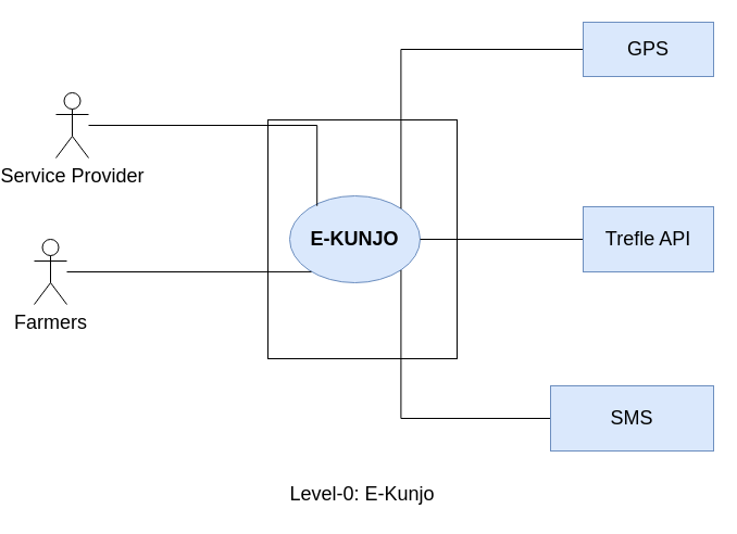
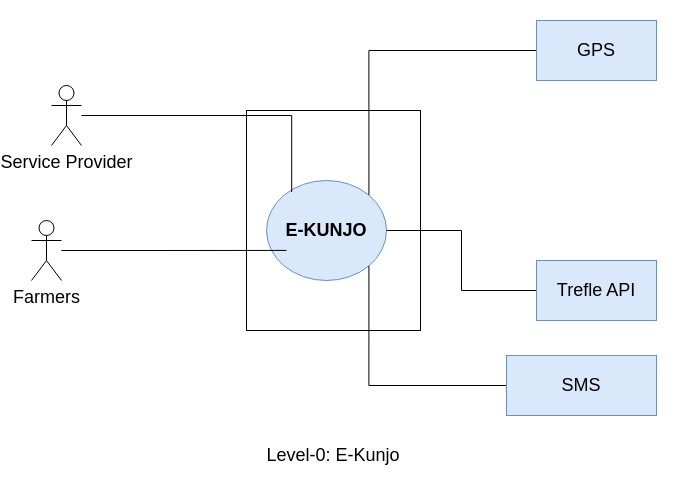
  <mxCell id="0" />
  <mxCell id="1" parent="0" />
  <mxCell id="2" value="" style="rounded=0;whiteSpace=wrap;html=1;fontSize=18;" vertex="1" parent="1"><mxGeometry x="235" y="110" width="174" height="220" as="geometry" /></mxCell>
- <mxCell id="3" value="E-KUNJO" style="ellipse;whiteSpace=wrap;html=1;fontSize=18;fillColor=#dae8fc;strokeColor=#6c8ebf;fontStyle=1" vertex="1" parent="1"><mxGeometry x="255" y="180" width="120" height="80" as="geometry" /></mxCell>
+ <mxCell id="3" value="E-KUNJO" style="ellipse;whiteSpace=wrap;html=1;fontSize=18;fillColor=#dae8fc;strokeColor=#6c8ebf;fontStyle=1" vertex="1" parent="1"><mxGeometry x="255" y="180" width="120" height="100" as="geometry" /></mxCell>
  <mxCell id="4" style="edgeStyle=orthogonalEdgeStyle;rounded=0;orthogonalLoop=1;jettySize=auto;html=1;entryX=1;entryY=0;entryDx=0;entryDy=0;fontSize=18;endArrow=none;endFill=0;" edge="1" parent="1" source="5" target="3"><mxGeometry relative="1" as="geometry" /></mxCell>
- <mxCell id="5" value="GPS" style="rounded=0;whiteSpace=wrap;html=1;fontSize=18;fillColor=#dae8fc;strokeColor=#6c8ebf;" vertex="1" parent="1"><mxGeometry x="525" y="20" width="120" height="50" as="geometry" /></mxCell>
+ <mxCell id="5" value="GPS" style="rounded=0;whiteSpace=wrap;html=1;fontSize=18;fillColor=#dae8fc;strokeColor=#6c8ebf;" vertex="1" parent="1"><mxGeometry x="525" y="20" width="120" height="60" as="geometry" /></mxCell>
  <mxCell id="6" style="edgeStyle=orthogonalEdgeStyle;rounded=0;orthogonalLoop=1;jettySize=auto;html=1;fontSize=18;entryX=1;entryY=0.5;entryDx=0;entryDy=0;endArrow=none;endFill=0;" edge="1" parent="1" source="7" target="3"><mxGeometry relative="1" as="geometry" /></mxCell>
- <mxCell id="7" value="Trefle API" style="rounded=0;whiteSpace=wrap;html=1;fontSize=18;fillColor=#dae8fc;strokeColor=#6c8ebf;" vertex="1" parent="1"><mxGeometry x="525" y="190" width="120" height="60" as="geometry" /></mxCell>
+ <mxCell id="7" value="Trefle API" style="rounded=0;whiteSpace=wrap;html=1;fontSize=18;fillColor=#dae8fc;strokeColor=#6c8ebf;" vertex="1" parent="1"><mxGeometry x="525" y="260" width="120" height="60" as="geometry" /></mxCell>
  <mxCell id="8" style="edgeStyle=orthogonalEdgeStyle;rounded=0;orthogonalLoop=1;jettySize=auto;html=1;entryX=1;entryY=1;entryDx=0;entryDy=0;fontSize=18;endArrow=none;endFill=0;" edge="1" parent="1" source="9" target="3"><mxGeometry relative="1" as="geometry" /></mxCell>
  <mxCell id="9" value="SMS" style="rounded=0;whiteSpace=wrap;html=1;fontSize=18;fillColor=#dae8fc;strokeColor=#6c8ebf;" vertex="1" parent="1"><mxGeometry x="495" y="355" width="150" height="60" as="geometry" /></mxCell>
  <mxCell id="10" style="edgeStyle=orthogonalEdgeStyle;rounded=0;orthogonalLoop=1;jettySize=auto;html=1;entryX=0.23;entryY=0.636;entryDx=0;entryDy=0;entryPerimeter=0;fontSize=18;endArrow=none;endFill=0;" edge="1" parent="1" source="11" target="2"><mxGeometry relative="1" as="geometry" /></mxCell>
  <mxCell id="11" value="Farmers" style="shape=umlActor;verticalLabelPosition=bottom;verticalAlign=top;html=1;outlineConnect=0;fontSize=18;" vertex="1" parent="1"><mxGeometry x="20" y="220" width="30" height="60" as="geometry" /></mxCell>
  <mxCell id="12" style="edgeStyle=orthogonalEdgeStyle;rounded=1;orthogonalLoop=1;jettySize=auto;html=1;entryX=0.237;entryY=0.045;entryDx=0;entryDy=0;entryPerimeter=0;fontSize=18;strokeColor=none;" edge="1" parent="1" source="14" target="3"><mxGeometry relative="1" as="geometry" /></mxCell>
  <mxCell id="13" style="edgeStyle=orthogonalEdgeStyle;rounded=0;orthogonalLoop=1;jettySize=auto;html=1;entryX=0.21;entryY=0.115;entryDx=0;entryDy=0;entryPerimeter=0;endArrow=none;endFill=0;" edge="1" parent="1" source="14" target="3"><mxGeometry relative="1" as="geometry" /></mxCell>
  <mxCell id="14" value="Service Provider" style="shape=umlActor;verticalLabelPosition=bottom;verticalAlign=top;html=1;outlineConnect=0;fontSize=18;" vertex="1" parent="1"><mxGeometry x="40" y="85" width="30" height="60" as="geometry" /></mxCell>
  <mxCell id="15" value="Level-0: E-Kunjo" style="text;html=1;strokeColor=none;fillColor=none;align=center;verticalAlign=middle;whiteSpace=wrap;rounded=0;fontSize=18;" vertex="1" parent="1"><mxGeometry x="192" y="440" width="260" height="30" as="geometry" /></mxCell>
